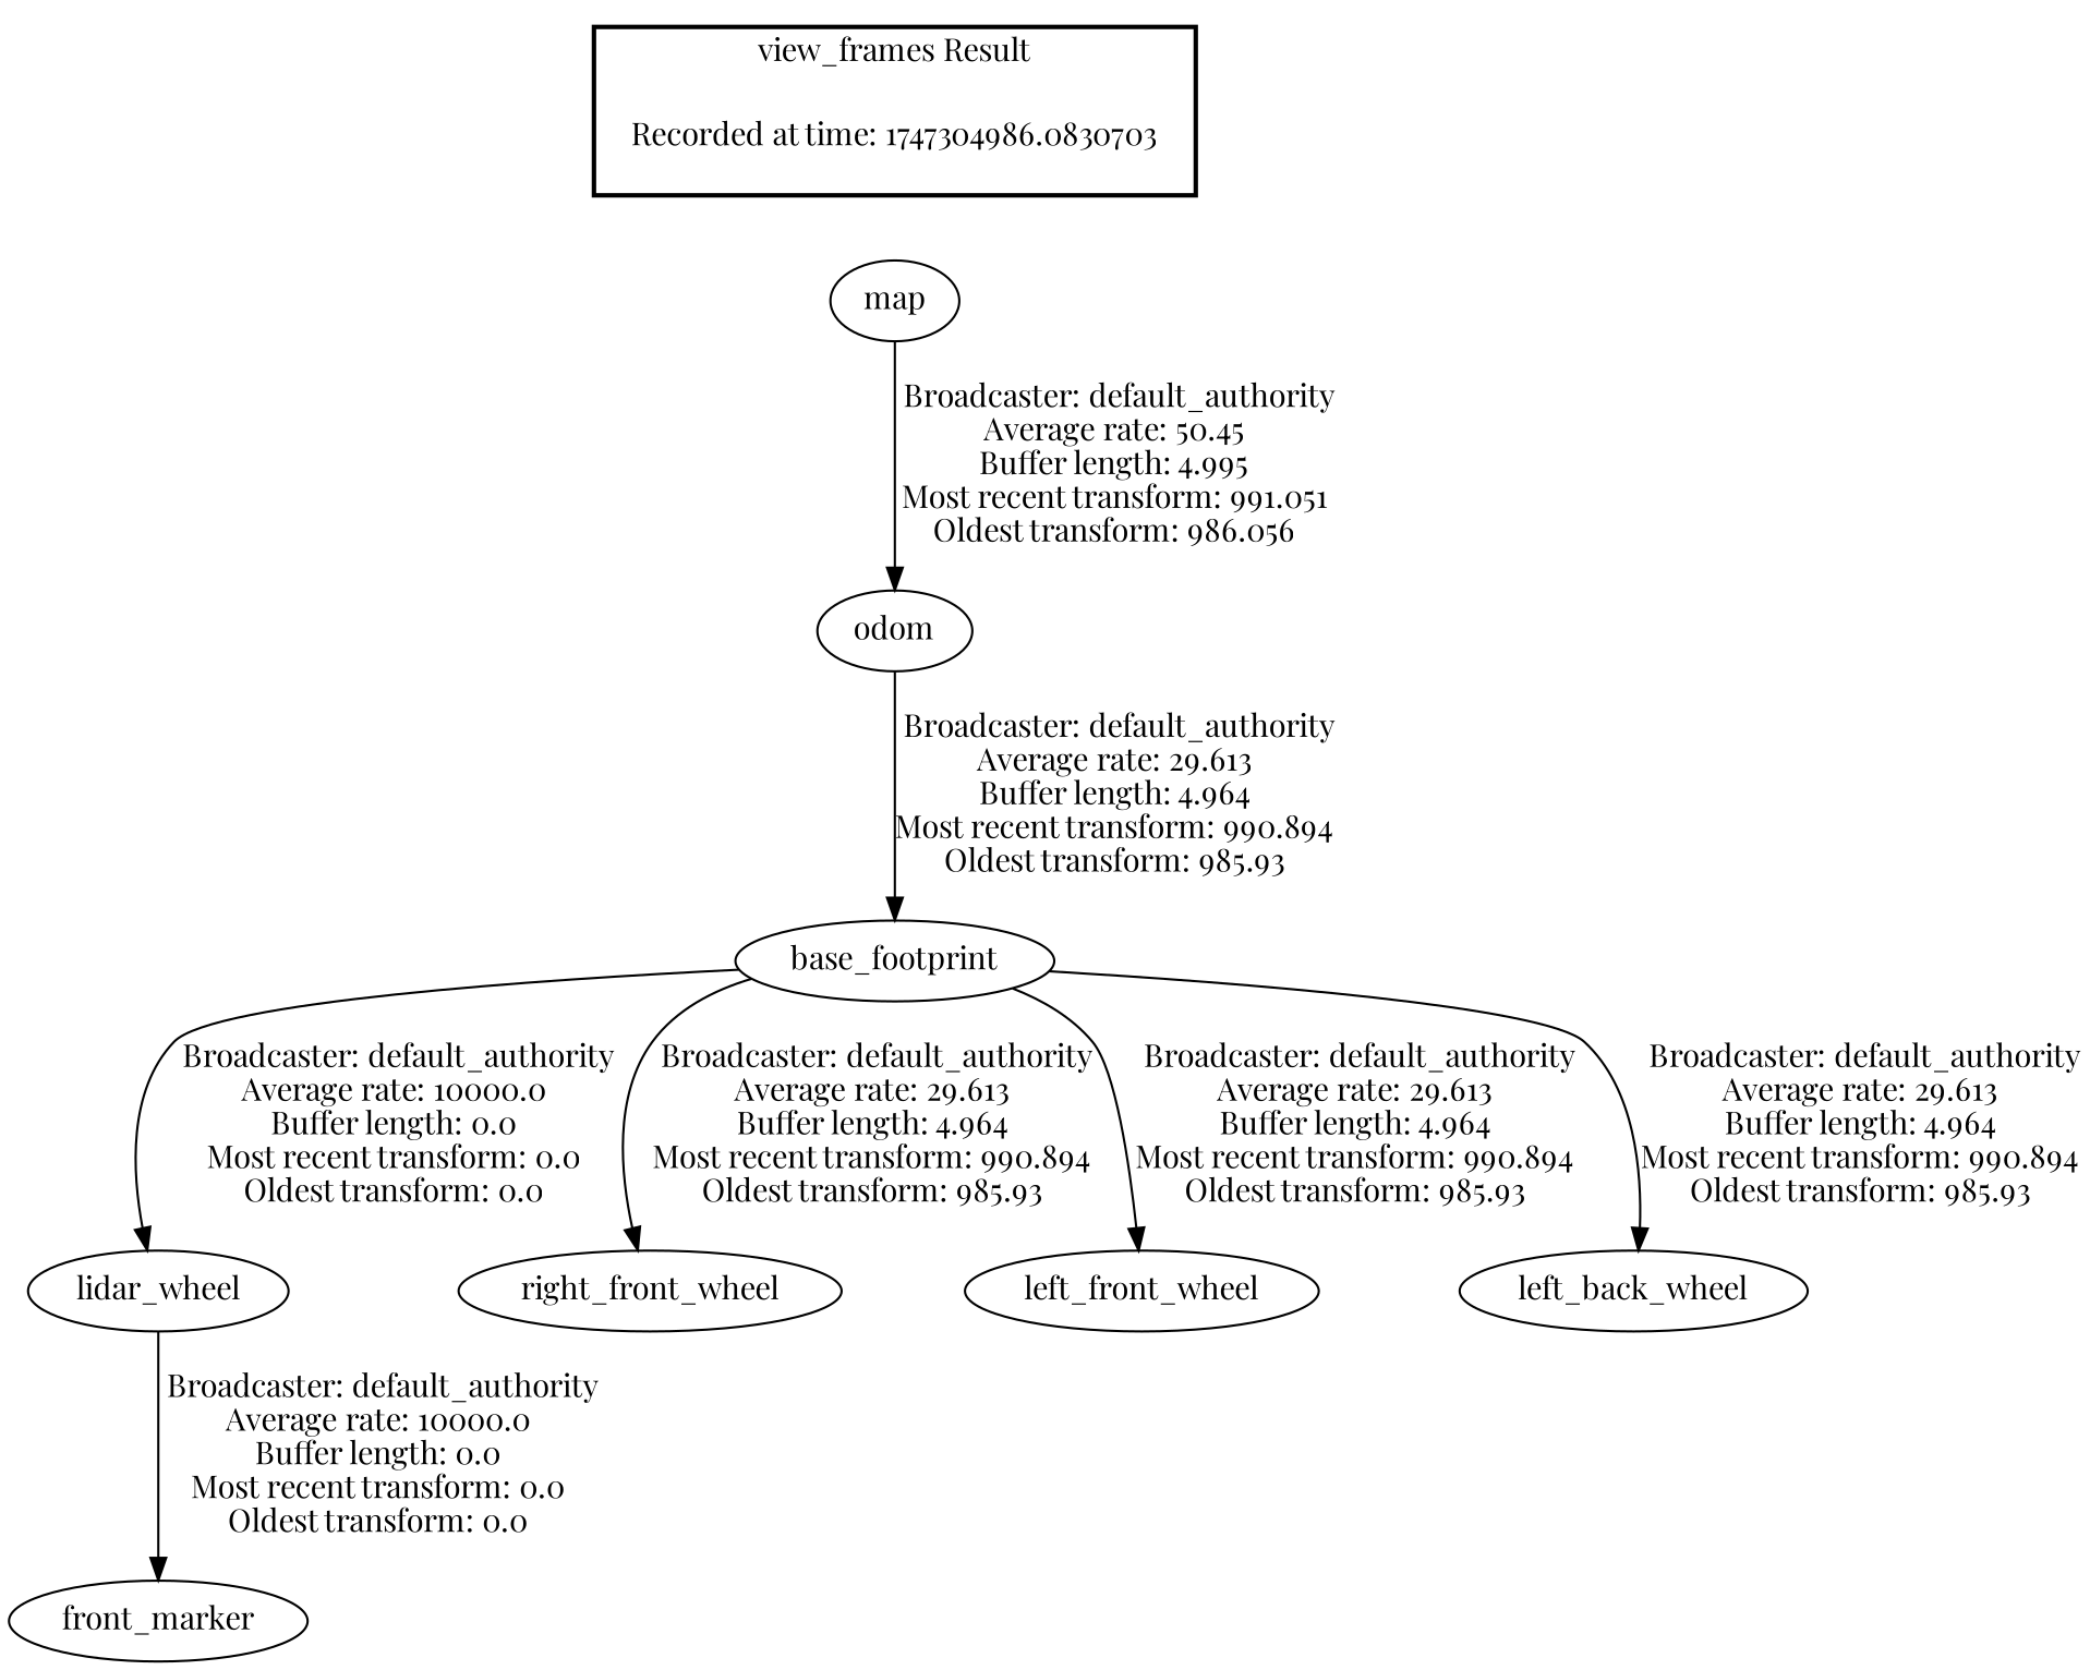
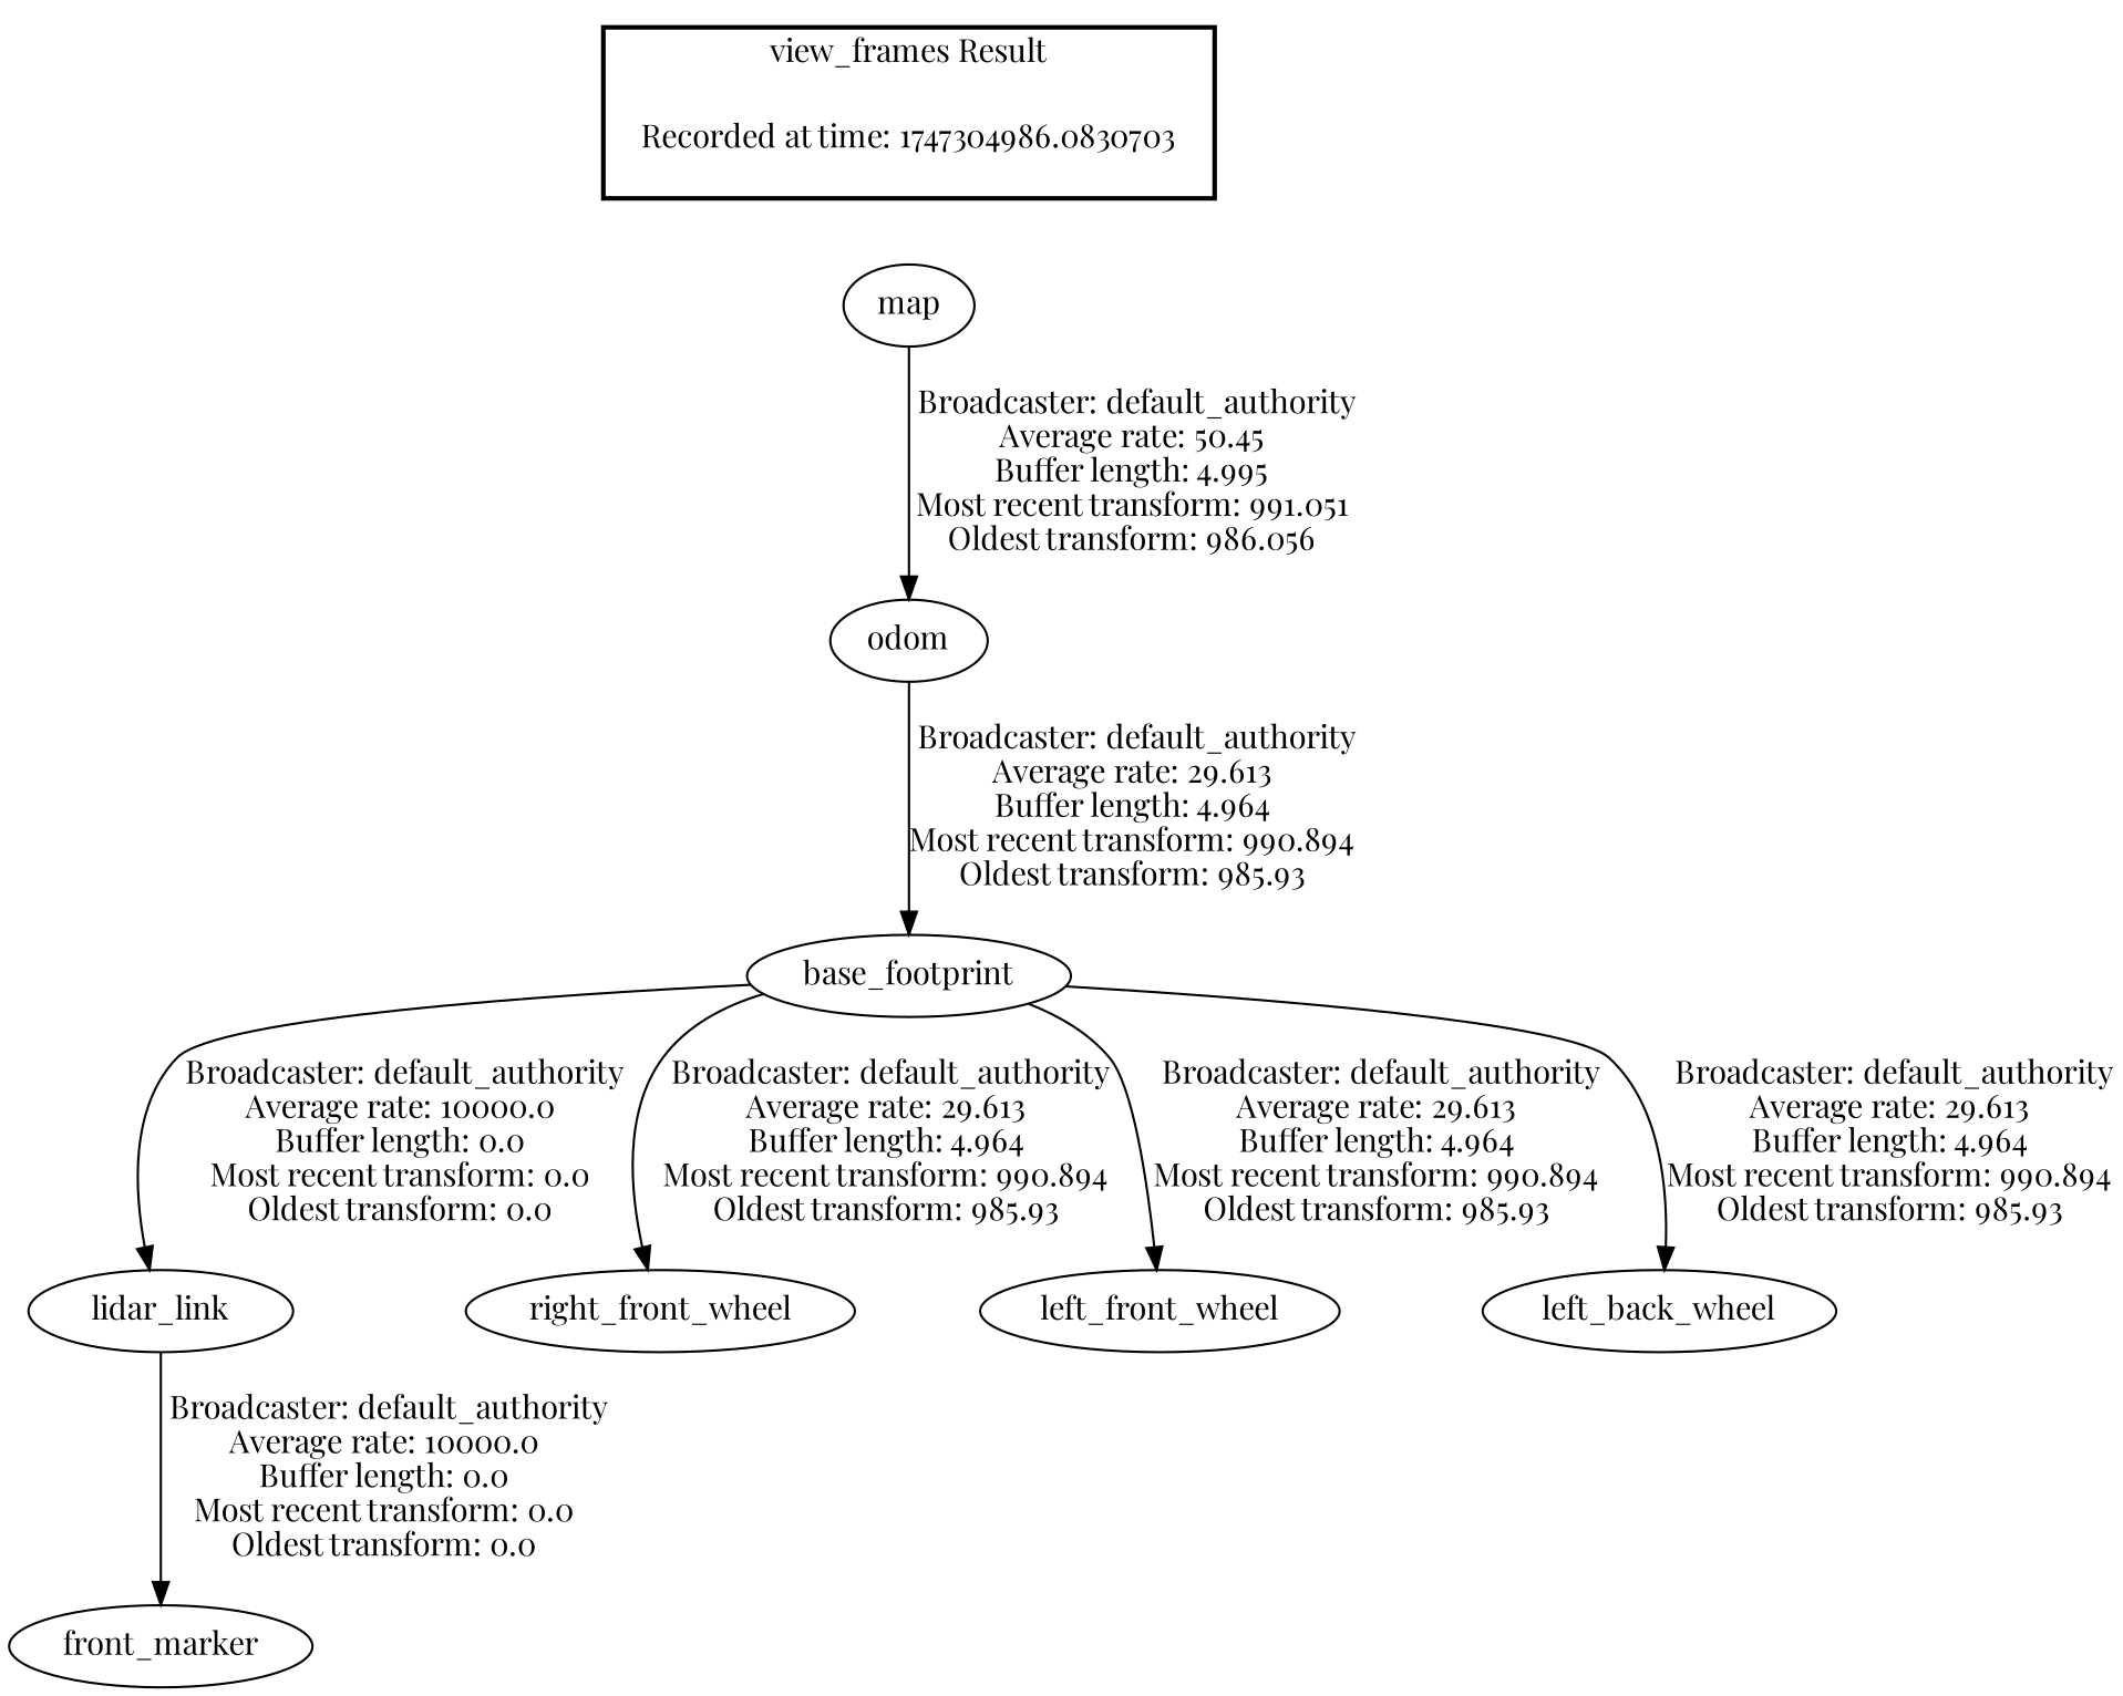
  digraph {
    fontname="Playfair Display"
    node [fontname="Playfair Display"]
    edge [fontname="Playfair Display"]
    "Recorded at time: 1747304986.0830703" [shape=plaintext]
    map
-   lidar_link [label=lidar_wheel]
+   lidar_link
    front_marker
    base_footprint
    right_front_wheel
    left_front_wheel
    left_back_wheel
    odom
    subgraph cluster_1 {
      color=black
      label="view_frames Result"
      style=bold
      "Recorded at time: 1747304986.0830703"
    }
    "Recorded at time: 1747304986.0830703" -> map [style=invis]
    map -> odom [label=" Broadcaster: default_authority\nAverage rate: 50.45\nBuffer length: 4.995\nMost recent transform: 991.051\nOldest transform: 986.056\n"]
    lidar_link -> front_marker [label=" Broadcaster: default_authority\nAverage rate: 10000.0\nBuffer length: 0.0\nMost recent transform: 0.0\nOldest transform: 0.0\n"]
    base_footprint -> lidar_link [label=" Broadcaster: default_authority\nAverage rate: 10000.0\nBuffer length: 0.0\nMost recent transform: 0.0\nOldest transform: 0.0\n"]
    base_footprint -> right_front_wheel [label=" Broadcaster: default_authority\nAverage rate: 29.613\nBuffer length: 4.964\nMost recent transform: 990.894\nOldest transform: 985.93\n"]
    base_footprint -> left_front_wheel [label=" Broadcaster: default_authority\nAverage rate: 29.613\nBuffer length: 4.964\nMost recent transform: 990.894\nOldest transform: 985.93\n"]
    base_footprint -> left_back_wheel [label=" Broadcaster: default_authority\nAverage rate: 29.613\nBuffer length: 4.964\nMost recent transform: 990.894\nOldest transform: 985.93\n"]
    odom -> base_footprint [label=" Broadcaster: default_authority\nAverage rate: 29.613\nBuffer length: 4.964\nMost recent transform: 990.894\nOldest transform: 985.93\n"]
  }
